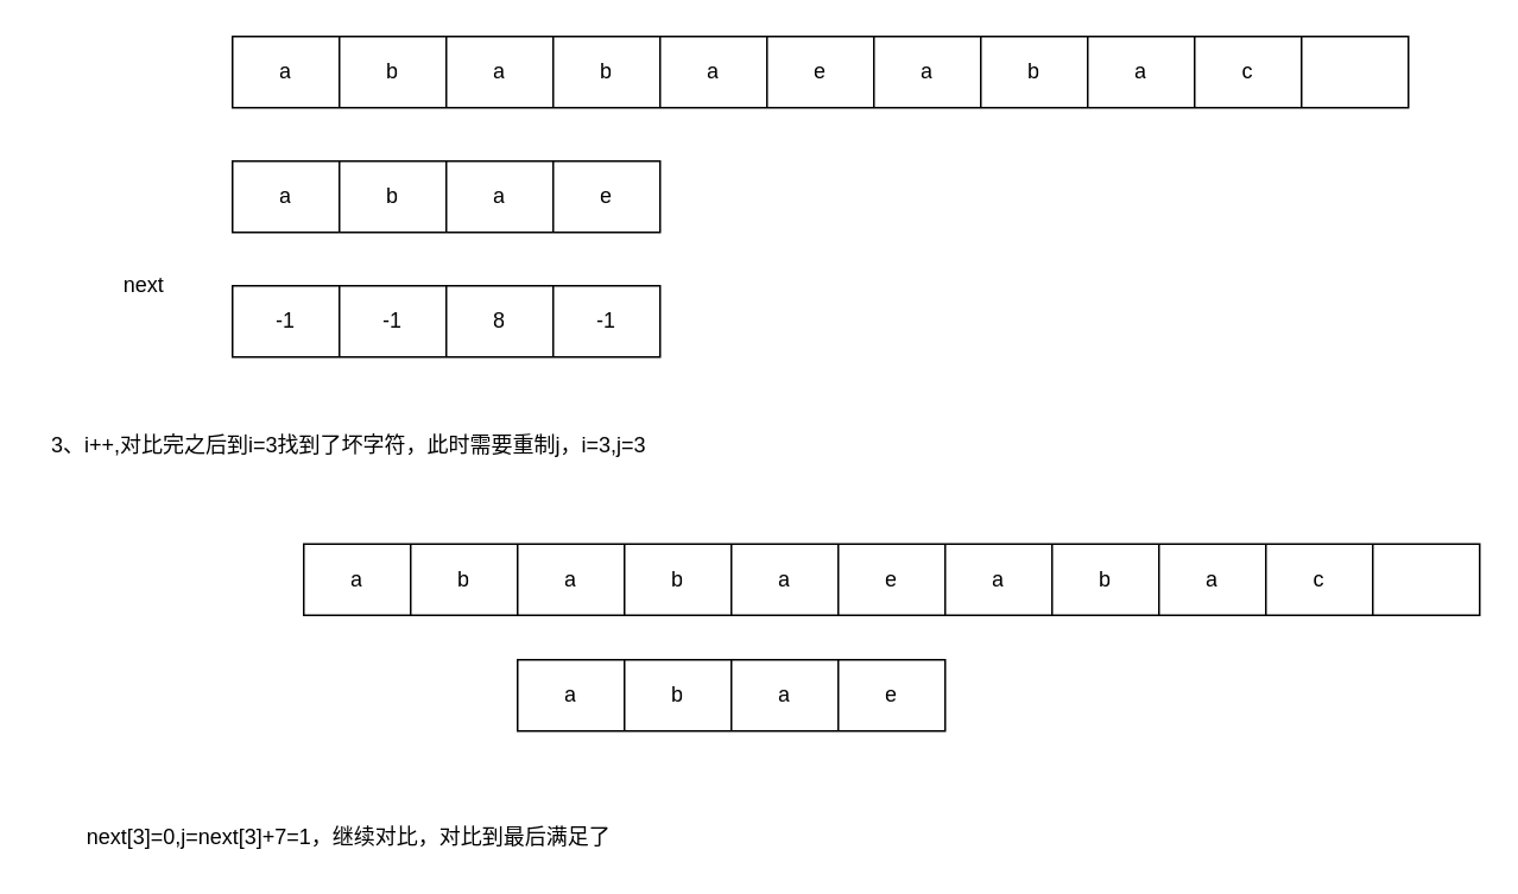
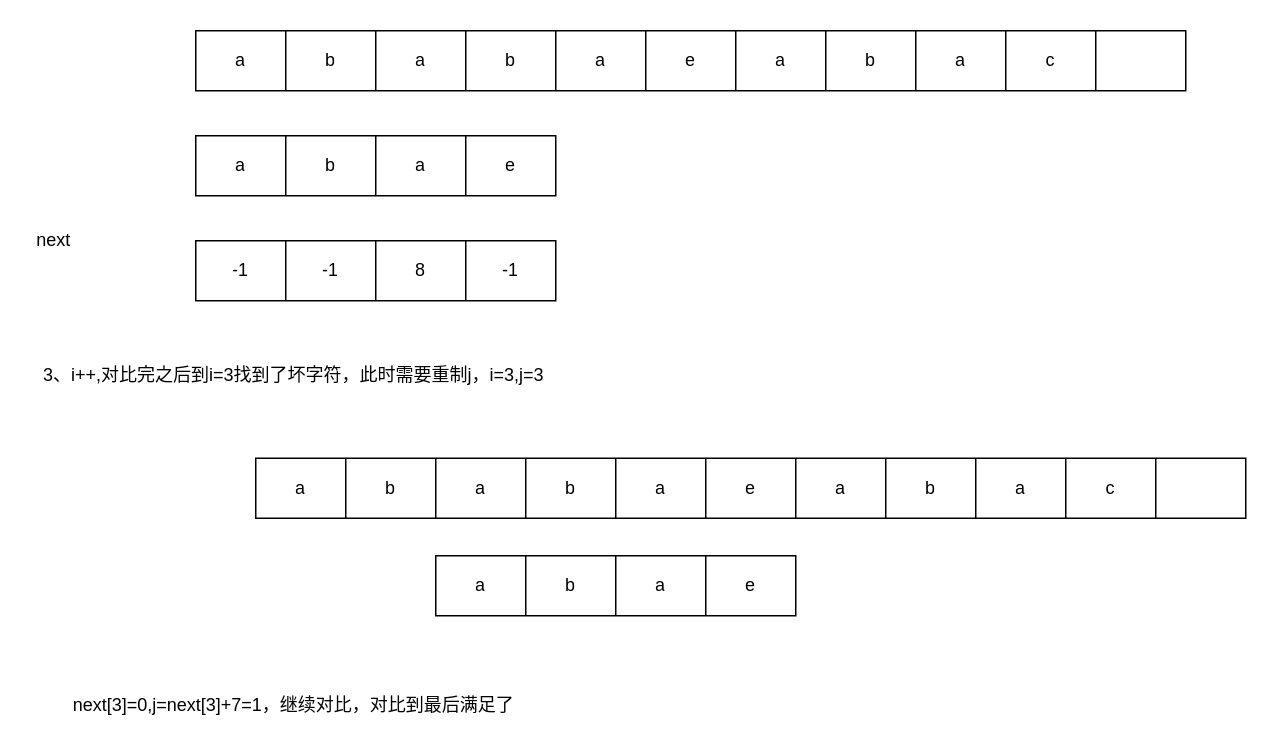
  <mxCell id="0" />
  <mxCell id="1" parent="0" />
  <mxCell id="2" value="" style="shape=table;html=1;whiteSpace=wrap;startSize=0;container=1;collapsible=0;childLayout=tableLayout;" vertex="1" parent="1"><mxGeometry x="130" y="20" width="660" height="40" as="geometry" /></mxCell>
  <mxCell id="3" value="" style="shape=partialRectangle;html=1;whiteSpace=wrap;collapsible=0;dropTarget=0;pointerEvents=0;fillColor=none;top=0;left=0;bottom=0;right=0;points=[[0,0.5],[1,0.5]];portConstraint=eastwest;" vertex="1" parent="2"><mxGeometry width="660" height="40" as="geometry" /></mxCell>
  <mxCell id="4" value="a" style="shape=partialRectangle;html=1;whiteSpace=wrap;connectable=0;overflow=hidden;fillColor=none;top=0;left=0;bottom=0;right=0;" vertex="1" parent="3"><mxGeometry width="60" height="40" as="geometry" /></mxCell>
  <mxCell id="5" value="b" style="shape=partialRectangle;html=1;whiteSpace=wrap;connectable=0;overflow=hidden;fillColor=none;top=0;left=0;bottom=0;right=0;" vertex="1" parent="3"><mxGeometry x="60" width="60" height="40" as="geometry" /></mxCell>
  <mxCell id="6" value="a" style="shape=partialRectangle;html=1;whiteSpace=wrap;connectable=0;overflow=hidden;fillColor=none;top=0;left=0;bottom=0;right=0;" vertex="1" parent="3"><mxGeometry x="120" width="60" height="40" as="geometry" /></mxCell>
  <mxCell id="7" value="b" style="shape=partialRectangle;html=1;whiteSpace=wrap;connectable=0;overflow=hidden;fillColor=none;top=0;left=0;bottom=0;right=0;" vertex="1" parent="3"><mxGeometry x="180" width="60" height="40" as="geometry" /></mxCell>
  <mxCell id="8" value="a" style="shape=partialRectangle;html=1;whiteSpace=wrap;connectable=0;overflow=hidden;fillColor=none;top=0;left=0;bottom=0;right=0;" vertex="1" parent="3"><mxGeometry x="240" width="60" height="40" as="geometry" /></mxCell>
  <mxCell id="9" value="e" style="shape=partialRectangle;html=1;whiteSpace=wrap;connectable=0;overflow=hidden;fillColor=none;top=0;left=0;bottom=0;right=0;" vertex="1" parent="3"><mxGeometry x="300" width="60" height="40" as="geometry" /></mxCell>
  <mxCell id="10" value="a" style="shape=partialRectangle;html=1;whiteSpace=wrap;connectable=0;overflow=hidden;fillColor=none;top=0;left=0;bottom=0;right=0;" vertex="1" parent="3"><mxGeometry x="360" width="60" height="40" as="geometry" /></mxCell>
  <mxCell id="11" value="b" style="shape=partialRectangle;html=1;whiteSpace=wrap;connectable=0;overflow=hidden;fillColor=none;top=0;left=0;bottom=0;right=0;" vertex="1" parent="3"><mxGeometry x="420" width="60" height="40" as="geometry" /></mxCell>
  <mxCell id="12" value="a" style="shape=partialRectangle;html=1;whiteSpace=wrap;connectable=0;overflow=hidden;fillColor=none;top=0;left=0;bottom=0;right=0;" vertex="1" parent="3"><mxGeometry x="480" width="60" height="40" as="geometry" /></mxCell>
  <mxCell id="13" value="c" style="shape=partialRectangle;html=1;whiteSpace=wrap;connectable=0;overflow=hidden;fillColor=none;top=0;left=0;bottom=0;right=0;" vertex="1" parent="3"><mxGeometry x="540" width="60" height="40" as="geometry" /></mxCell>
  <mxCell id="14" value="" style="shape=partialRectangle;html=1;whiteSpace=wrap;connectable=0;overflow=hidden;fillColor=none;top=0;left=0;bottom=0;right=0;" vertex="1" parent="3"><mxGeometry x="600" width="60" height="40" as="geometry" /></mxCell>
  <mxCell id="15" style="edgeStyle=orthogonalEdgeStyle;rounded=0;orthogonalLoop=1;jettySize=auto;html=1;exitX=1;exitY=0.5;exitDx=0;exitDy=0;" edge="1" parent="2" source="3" target="3"><mxGeometry relative="1" as="geometry" /></mxCell>
  <mxCell id="16" value="" style="shape=table;html=1;whiteSpace=wrap;startSize=0;container=1;collapsible=0;childLayout=tableLayout;" vertex="1" parent="1"><mxGeometry x="130" y="90" width="240" height="40" as="geometry" /></mxCell>
  <mxCell id="17" value="" style="shape=partialRectangle;html=1;whiteSpace=wrap;collapsible=0;dropTarget=0;pointerEvents=0;fillColor=none;top=0;left=0;bottom=0;right=0;points=[[0,0.5],[1,0.5]];portConstraint=eastwest;" vertex="1" parent="16"><mxGeometry width="240" height="40" as="geometry" /></mxCell>
  <mxCell id="18" value="a" style="shape=partialRectangle;html=1;whiteSpace=wrap;connectable=0;overflow=hidden;fillColor=none;top=0;left=0;bottom=0;right=0;" vertex="1" parent="17"><mxGeometry width="60" height="40" as="geometry" /></mxCell>
  <mxCell id="19" value="b" style="shape=partialRectangle;html=1;whiteSpace=wrap;connectable=0;overflow=hidden;fillColor=none;top=0;left=0;bottom=0;right=0;" vertex="1" parent="17"><mxGeometry x="60" width="60" height="40" as="geometry" /></mxCell>
  <mxCell id="20" value="a" style="shape=partialRectangle;html=1;whiteSpace=wrap;connectable=0;overflow=hidden;fillColor=none;top=0;left=0;bottom=0;right=0;" vertex="1" parent="17"><mxGeometry x="120" width="60" height="40" as="geometry" /></mxCell>
  <mxCell id="21" value="e" style="shape=partialRectangle;html=1;whiteSpace=wrap;connectable=0;overflow=hidden;fillColor=none;top=0;left=0;bottom=0;right=0;" vertex="1" parent="17"><mxGeometry x="180" width="60" height="40" as="geometry" /></mxCell>
  <mxCell id="22" value="" style="shape=table;html=1;whiteSpace=wrap;startSize=0;container=1;collapsible=0;childLayout=tableLayout;" vertex="1" parent="1"><mxGeometry x="130" y="160" width="240" height="40" as="geometry" /></mxCell>
  <mxCell id="23" value="" style="shape=partialRectangle;html=1;whiteSpace=wrap;collapsible=0;dropTarget=0;pointerEvents=0;fillColor=none;top=0;left=0;bottom=0;right=0;points=[[0,0.5],[1,0.5]];portConstraint=eastwest;" vertex="1" parent="22"><mxGeometry width="240" height="40" as="geometry" /></mxCell>
  <mxCell id="24" value="-1" style="shape=partialRectangle;html=1;whiteSpace=wrap;connectable=0;overflow=hidden;fillColor=none;top=0;left=0;bottom=0;right=0;" vertex="1" parent="23"><mxGeometry width="60" height="40" as="geometry" /></mxCell>
  <mxCell id="25" value="-1" style="shape=partialRectangle;html=1;whiteSpace=wrap;connectable=0;overflow=hidden;fillColor=none;top=0;left=0;bottom=0;right=0;" vertex="1" parent="23"><mxGeometry x="60" width="60" height="40" as="geometry" /></mxCell>
  <mxCell id="26" value="8" style="shape=partialRectangle;html=1;whiteSpace=wrap;connectable=0;overflow=hidden;fillColor=none;top=0;left=0;bottom=0;right=0;" vertex="1" parent="23"><mxGeometry x="120" width="60" height="40" as="geometry" /></mxCell>
  <mxCell id="27" value="-1" style="shape=partialRectangle;html=1;whiteSpace=wrap;connectable=0;overflow=hidden;fillColor=none;top=0;left=0;bottom=0;right=0;" vertex="1" parent="23"><mxGeometry x="180" width="60" height="40" as="geometry" /></mxCell>
- <mxCell id="28" value="next" style="text;html=1;align=center;verticalAlign=middle;resizable=0;points=[];autosize=1;" vertex="1" parent="1"><mxGeometry x="60" y="150" width="40" height="20" as="geometry" /></mxCell>
+ <mxCell id="28" value="next" style="text;html=1;align=center;verticalAlign=middle;resizable=0;points=[];autosize=1;" vertex="1" parent="1"><mxGeometry x="15" y="150" width="40" height="20" as="geometry" /></mxCell>
  <mxCell id="29" value="3、i++,对比完之后到i=3找到了坏字符，此时需要重制j，i=3,j=3" style="text;html=1;align=center;verticalAlign=middle;resizable=0;points=[];autosize=1;" vertex="1" parent="1"><mxGeometry x="20" y="240" width="350" height="20" as="geometry" /></mxCell>
  <mxCell id="30" value="" style="shape=table;html=1;whiteSpace=wrap;startSize=0;container=1;collapsible=0;childLayout=tableLayout;" vertex="1" parent="1"><mxGeometry x="170" y="305" width="660" height="40" as="geometry" /></mxCell>
  <mxCell id="31" value="" style="shape=partialRectangle;html=1;whiteSpace=wrap;collapsible=0;dropTarget=0;pointerEvents=0;fillColor=none;top=0;left=0;bottom=0;right=0;points=[[0,0.5],[1,0.5]];portConstraint=eastwest;" vertex="1" parent="30"><mxGeometry width="660" height="40" as="geometry" /></mxCell>
  <mxCell id="32" value="a" style="shape=partialRectangle;html=1;whiteSpace=wrap;connectable=0;overflow=hidden;fillColor=none;top=0;left=0;bottom=0;right=0;" vertex="1" parent="31"><mxGeometry width="60" height="40" as="geometry" /></mxCell>
  <mxCell id="33" value="b" style="shape=partialRectangle;html=1;whiteSpace=wrap;connectable=0;overflow=hidden;fillColor=none;top=0;left=0;bottom=0;right=0;" vertex="1" parent="31"><mxGeometry x="60" width="60" height="40" as="geometry" /></mxCell>
  <mxCell id="34" value="a" style="shape=partialRectangle;html=1;whiteSpace=wrap;connectable=0;overflow=hidden;fillColor=none;top=0;left=0;bottom=0;right=0;" vertex="1" parent="31"><mxGeometry x="120" width="60" height="40" as="geometry" /></mxCell>
  <mxCell id="35" value="b" style="shape=partialRectangle;html=1;whiteSpace=wrap;connectable=0;overflow=hidden;fillColor=none;top=0;left=0;bottom=0;right=0;" vertex="1" parent="31"><mxGeometry x="180" width="60" height="40" as="geometry" /></mxCell>
  <mxCell id="36" value="a" style="shape=partialRectangle;html=1;whiteSpace=wrap;connectable=0;overflow=hidden;fillColor=none;top=0;left=0;bottom=0;right=0;" vertex="1" parent="31"><mxGeometry x="240" width="60" height="40" as="geometry" /></mxCell>
  <mxCell id="37" value="e" style="shape=partialRectangle;html=1;whiteSpace=wrap;connectable=0;overflow=hidden;fillColor=none;top=0;left=0;bottom=0;right=0;" vertex="1" parent="31"><mxGeometry x="300" width="60" height="40" as="geometry" /></mxCell>
  <mxCell id="38" value="a" style="shape=partialRectangle;html=1;whiteSpace=wrap;connectable=0;overflow=hidden;fillColor=none;top=0;left=0;bottom=0;right=0;" vertex="1" parent="31"><mxGeometry x="360" width="60" height="40" as="geometry" /></mxCell>
  <mxCell id="39" value="b" style="shape=partialRectangle;html=1;whiteSpace=wrap;connectable=0;overflow=hidden;fillColor=none;top=0;left=0;bottom=0;right=0;" vertex="1" parent="31"><mxGeometry x="420" width="60" height="40" as="geometry" /></mxCell>
  <mxCell id="40" value="a" style="shape=partialRectangle;html=1;whiteSpace=wrap;connectable=0;overflow=hidden;fillColor=none;top=0;left=0;bottom=0;right=0;" vertex="1" parent="31"><mxGeometry x="480" width="60" height="40" as="geometry" /></mxCell>
  <mxCell id="41" value="c" style="shape=partialRectangle;html=1;whiteSpace=wrap;connectable=0;overflow=hidden;fillColor=none;top=0;left=0;bottom=0;right=0;" vertex="1" parent="31"><mxGeometry x="540" width="60" height="40" as="geometry" /></mxCell>
  <mxCell id="42" value="" style="shape=partialRectangle;html=1;whiteSpace=wrap;connectable=0;overflow=hidden;fillColor=none;top=0;left=0;bottom=0;right=0;" vertex="1" parent="31"><mxGeometry x="600" width="60" height="40" as="geometry" /></mxCell>
  <mxCell id="43" style="edgeStyle=orthogonalEdgeStyle;rounded=0;orthogonalLoop=1;jettySize=auto;html=1;exitX=1;exitY=0.5;exitDx=0;exitDy=0;" edge="1" parent="30" source="31" target="31"><mxGeometry relative="1" as="geometry" /></mxCell>
  <mxCell id="44" value="" style="shape=table;html=1;whiteSpace=wrap;startSize=0;container=1;collapsible=0;childLayout=tableLayout;" vertex="1" parent="1"><mxGeometry x="290" y="370" width="240" height="40" as="geometry" /></mxCell>
  <mxCell id="45" value="" style="shape=partialRectangle;html=1;whiteSpace=wrap;collapsible=0;dropTarget=0;pointerEvents=0;fillColor=none;top=0;left=0;bottom=0;right=0;points=[[0,0.5],[1,0.5]];portConstraint=eastwest;" vertex="1" parent="44"><mxGeometry width="240" height="40" as="geometry" /></mxCell>
  <mxCell id="46" value="a" style="shape=partialRectangle;html=1;whiteSpace=wrap;connectable=0;overflow=hidden;fillColor=none;top=0;left=0;bottom=0;right=0;" vertex="1" parent="45"><mxGeometry width="60" height="40" as="geometry" /></mxCell>
  <mxCell id="47" value="b" style="shape=partialRectangle;html=1;whiteSpace=wrap;connectable=0;overflow=hidden;fillColor=none;top=0;left=0;bottom=0;right=0;" vertex="1" parent="45"><mxGeometry x="60" width="60" height="40" as="geometry" /></mxCell>
  <mxCell id="48" value="a" style="shape=partialRectangle;html=1;whiteSpace=wrap;connectable=0;overflow=hidden;fillColor=none;top=0;left=0;bottom=0;right=0;" vertex="1" parent="45"><mxGeometry x="120" width="60" height="40" as="geometry" /></mxCell>
  <mxCell id="49" value="e" style="shape=partialRectangle;html=1;whiteSpace=wrap;connectable=0;overflow=hidden;fillColor=none;top=0;left=0;bottom=0;right=0;" vertex="1" parent="45"><mxGeometry x="180" width="60" height="40" as="geometry" /></mxCell>
  <mxCell id="50" value="next[3]=0,j=next[3]+7=1，继续对比，对比到最后满足了" style="text;html=1;align=center;verticalAlign=middle;resizable=0;points=[];autosize=1;" vertex="1" parent="1"><mxGeometry x="40" y="460" width="310" height="20" as="geometry" /></mxCell>
